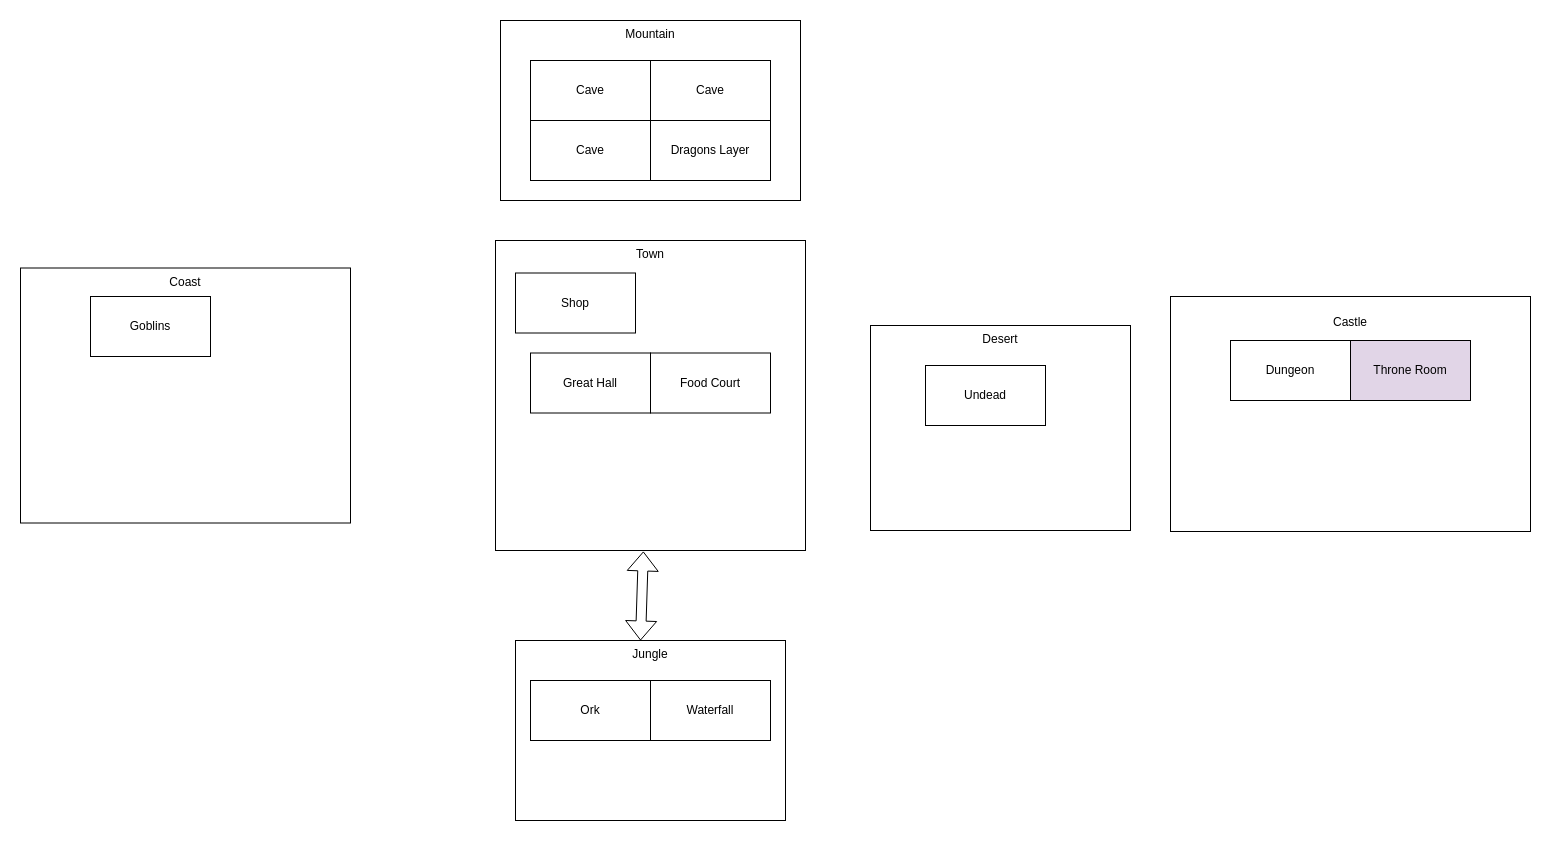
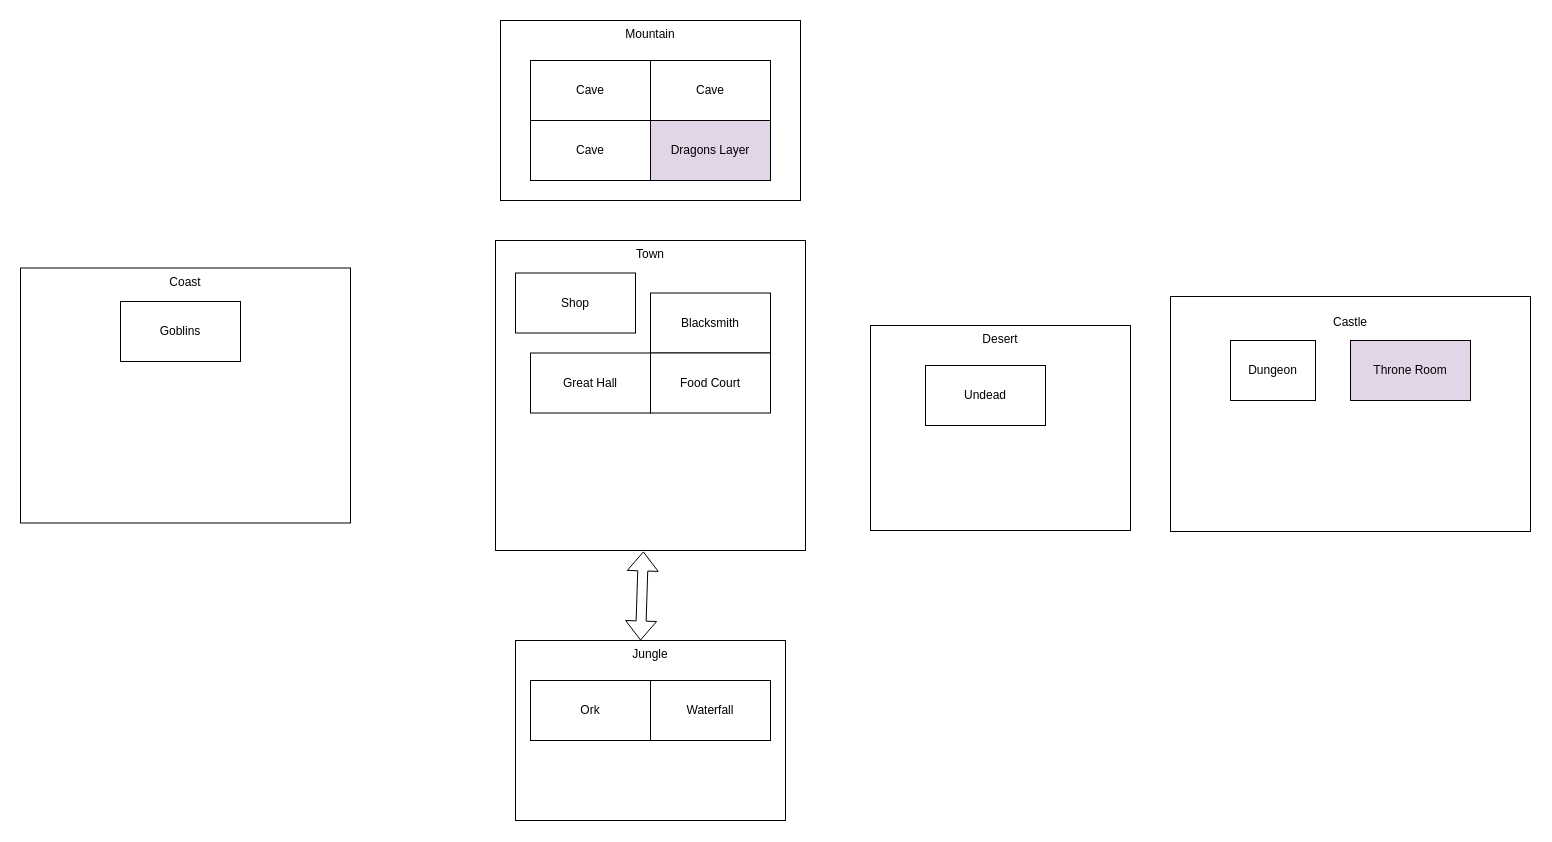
  <mxCell id="0" />
  <mxCell id="1" parent="0" />
  <mxCell id="2" value="Town" style="whiteSpace=wrap;html=1;aspect=fixed;align=center;verticalAlign=top;" vertex="1" parent="1"><mxGeometry x="495" y="240" width="310" height="310" as="geometry" /></mxCell>
  <mxCell id="3" value="Shop" style="rounded=0;whiteSpace=wrap;html=1;" vertex="1" parent="1"><mxGeometry x="515" y="272.5" width="120" height="60" as="geometry" /></mxCell>
+ <mxCell id="4" value="Blacksmith" style="rounded=0;whiteSpace=wrap;html=1;" vertex="1" parent="1"><mxGeometry x="650" y="292.5" width="120" height="60" as="geometry" /></mxCell>
  <mxCell id="5" value="Great Hall" style="rounded=0;whiteSpace=wrap;html=1;" vertex="1" parent="1"><mxGeometry x="530" y="352.5" width="120" height="60" as="geometry" /></mxCell>
  <mxCell id="6" value="Food Court" style="rounded=0;whiteSpace=wrap;html=1;" vertex="1" parent="1"><mxGeometry x="650" y="352.5" width="120" height="60" as="geometry" /></mxCell>
  <mxCell id="7" style="edgeStyle=orthogonalEdgeStyle;rounded=0;orthogonalLoop=1;jettySize=auto;html=1;exitX=0.5;exitY=1;exitDx=0;exitDy=0;" edge="1" parent="1"><mxGeometry relative="1" as="geometry"><mxPoint x="710" y="382.5" as="sourcePoint" /><mxPoint x="710" y="382.5" as="targetPoint" /></mxGeometry></mxCell>
  <mxCell id="8" value="&lt;div align=&quot;center&quot;&gt;&lt;blockquote&gt;&lt;div&gt;Castle&lt;/div&gt;&lt;/blockquote&gt;&lt;/div&gt;" style="rounded=0;whiteSpace=wrap;html=1;align=center;labelPosition=center;verticalLabelPosition=middle;verticalAlign=top;" vertex="1" parent="1"><mxGeometry x="1170" y="296" width="360" height="235" as="geometry" /></mxCell>
  <mxCell id="9" value="&lt;div&gt;Jungle&lt;/div&gt;" style="rounded=0;whiteSpace=wrap;html=1;align=center;verticalAlign=top;" vertex="1" parent="1"><mxGeometry x="515" y="640" width="270" height="180" as="geometry" /></mxCell>
  <mxCell id="10" value="&lt;div&gt;Coast&lt;/div&gt;" style="rounded=0;whiteSpace=wrap;html=1;align=center;horizontal=1;verticalAlign=top;" vertex="1" parent="1"><mxGeometry x="20" y="267.5" width="330" height="255" as="geometry" /></mxCell>
  <mxCell id="11" value="Mountain" style="rounded=0;whiteSpace=wrap;html=1;verticalAlign=top;" vertex="1" parent="1"><mxGeometry x="500" y="20" width="300" height="180" as="geometry" /></mxCell>
  <mxCell id="12" value="" style="edgeStyle=orthogonalEdgeStyle;rounded=0;orthogonalLoop=1;jettySize=auto;html=1;" edge="1" parent="1" source="13" target="17"><mxGeometry relative="1" as="geometry" /></mxCell>
  <mxCell id="13" value="Cave" style="rounded=0;whiteSpace=wrap;html=1;" vertex="1" parent="1"><mxGeometry x="530" y="60" width="120" height="60" as="geometry" /></mxCell>
  <mxCell id="14" value="Desert" style="rounded=0;whiteSpace=wrap;html=1;verticalAlign=top;" vertex="1" parent="1"><mxGeometry x="870" y="325" width="260" height="205" as="geometry" /></mxCell>
- <mxCell id="15" value="Dungeon" style="rounded=0;whiteSpace=wrap;html=1;" vertex="1" parent="1"><mxGeometry x="1230" y="340" width="120" height="60" as="geometry" /></mxCell>
+ <mxCell id="15" value="Dungeon" style="rounded=0;whiteSpace=wrap;html=1;" vertex="1" parent="1"><mxGeometry x="1230" y="340" width="85" height="60" as="geometry" /></mxCell>
  <mxCell id="16" value="Cave" style="rounded=0;whiteSpace=wrap;html=1;" vertex="1" parent="1"><mxGeometry x="650" y="60" width="120" height="60" as="geometry" /></mxCell>
  <mxCell id="17" value="Cave" style="rounded=0;whiteSpace=wrap;html=1;" vertex="1" parent="1"><mxGeometry x="530" y="120" width="120" height="60" as="geometry" /></mxCell>
- <mxCell id="18" value="Dragons Layer" style="rounded=0;whiteSpace=wrap;html=1;" vertex="1" parent="1"><mxGeometry x="650" y="120" width="120" height="60" as="geometry" /></mxCell>
+ <mxCell id="18" value="Dragons Layer" style="rounded=0;whiteSpace=wrap;html=1;fillColor=#e1d5e7;" vertex="1" parent="1"><mxGeometry x="650" y="120" width="120" height="60" as="geometry" /></mxCell>
  <mxCell id="19" value="Throne Room" style="rounded=0;whiteSpace=wrap;html=1;align=center;fillColor=#e1d5e7;" vertex="1" parent="1"><mxGeometry x="1350" y="340" width="120" height="60" as="geometry" /></mxCell>
  <mxCell id="20" value="Undead" style="rounded=0;whiteSpace=wrap;html=1;align=center;" vertex="1" parent="1"><mxGeometry x="925" y="365" width="120" height="60" as="geometry" /></mxCell>
  <mxCell id="21" value="" style="shape=flexArrow;endArrow=classic;startArrow=classic;html=1;entryX=0.477;entryY=1.003;entryDx=0;entryDy=0;entryPerimeter=0;" edge="1" parent="1" target="2"><mxGeometry width="100" height="100" relative="1" as="geometry"><mxPoint x="640" y="640" as="sourcePoint" /><mxPoint x="740" y="540" as="targetPoint" /></mxGeometry></mxCell>
  <mxCell id="22" value="Ork" style="rounded=0;whiteSpace=wrap;html=1;align=center;" vertex="1" parent="1"><mxGeometry x="530" y="680" width="120" height="60" as="geometry" /></mxCell>
  <mxCell id="23" value="Waterfall" style="rounded=0;whiteSpace=wrap;html=1;align=center;" vertex="1" parent="1"><mxGeometry x="650" y="680" width="120" height="60" as="geometry" /></mxCell>
- <mxCell id="24" value="Goblins" style="rounded=0;whiteSpace=wrap;html=1;align=center;" vertex="1" parent="1"><mxGeometry x="90" y="296" width="120" height="60" as="geometry" /></mxCell>
+ <mxCell id="24" value="Goblins" style="rounded=0;whiteSpace=wrap;html=1;align=center;" vertex="1" parent="1"><mxGeometry x="120" y="301" width="120" height="60" as="geometry" /></mxCell>
